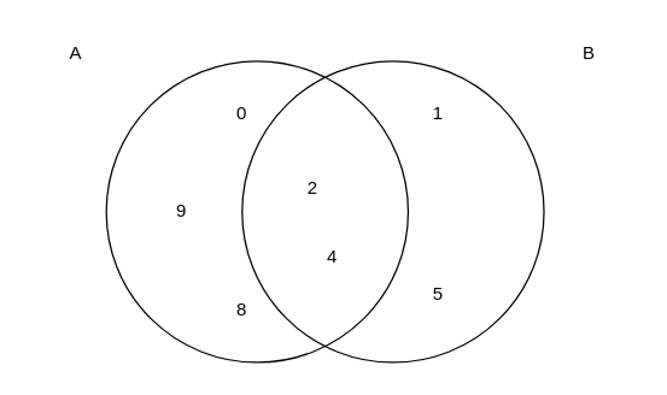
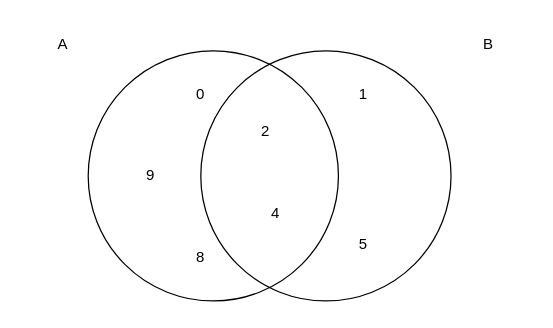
  <mxCell id="0" />
  <mxCell id="1" parent="0" />
  <mxCell id="2" value="" style="ellipse;whiteSpace=wrap;html=1;aspect=fixed;fillColor=none;" vertex="1" parent="1"><mxGeometry x="70" y="40" width="200" height="200" as="geometry" /></mxCell>
  <mxCell id="3" value="" style="ellipse;whiteSpace=wrap;html=1;aspect=fixed;fillColor=none;" vertex="1" parent="1"><mxGeometry x="160" y="40" width="200" height="200" as="geometry" /></mxCell>
  <mxCell id="4" value="A" style="text;html=1;align=center;verticalAlign=middle;whiteSpace=wrap;rounded=0;" vertex="1" parent="1"><mxGeometry x="20" y="20" width="60" height="30" as="geometry" /></mxCell>
  <mxCell id="5" value="B" style="text;html=1;align=center;verticalAlign=middle;whiteSpace=wrap;rounded=0;" vertex="1" parent="1"><mxGeometry x="360" y="20" width="60" height="30" as="geometry" /></mxCell>
  <mxCell id="6" value="0" style="text;html=1;align=center;verticalAlign=middle;whiteSpace=wrap;rounded=0;" vertex="1" parent="1"><mxGeometry x="130" y="60" width="60" height="30" as="geometry" /></mxCell>
- <mxCell id="7" value="2" style="text;html=1;align=center;verticalAlign=middle;whiteSpace=wrap;rounded=0;" vertex="1" parent="1"><mxGeometry x="177" y="110" width="60" height="30" as="geometry" /></mxCell>
+ <mxCell id="7" value="2" style="text;html=1;align=center;verticalAlign=middle;whiteSpace=wrap;rounded=0;" vertex="1" parent="1"><mxGeometry x="182" y="90" width="60" height="30" as="geometry" /></mxCell>
  <mxCell id="8" value="4" style="text;html=1;align=center;verticalAlign=middle;whiteSpace=wrap;rounded=0;" vertex="1" parent="1"><mxGeometry x="190" y="155" width="60" height="30" as="geometry" /></mxCell>
  <mxCell id="9" value="1" style="text;html=1;align=center;verticalAlign=middle;whiteSpace=wrap;rounded=0;" vertex="1" parent="1"><mxGeometry x="260" y="60" width="60" height="30" as="geometry" /></mxCell>
  <mxCell id="10" value="5" style="text;html=1;align=center;verticalAlign=middle;whiteSpace=wrap;rounded=0;" vertex="1" parent="1"><mxGeometry x="260" y="180" width="60" height="30" as="geometry" /></mxCell>
  <mxCell id="11" value="9" style="text;html=1;align=center;verticalAlign=middle;whiteSpace=wrap;rounded=0;" vertex="1" parent="1"><mxGeometry x="90" y="125" width="60" height="30" as="geometry" /></mxCell>
  <mxCell id="12" value="8" style="text;html=1;align=center;verticalAlign=middle;whiteSpace=wrap;rounded=0;" vertex="1" parent="1"><mxGeometry x="130" y="190" width="60" height="30" as="geometry" /></mxCell>
